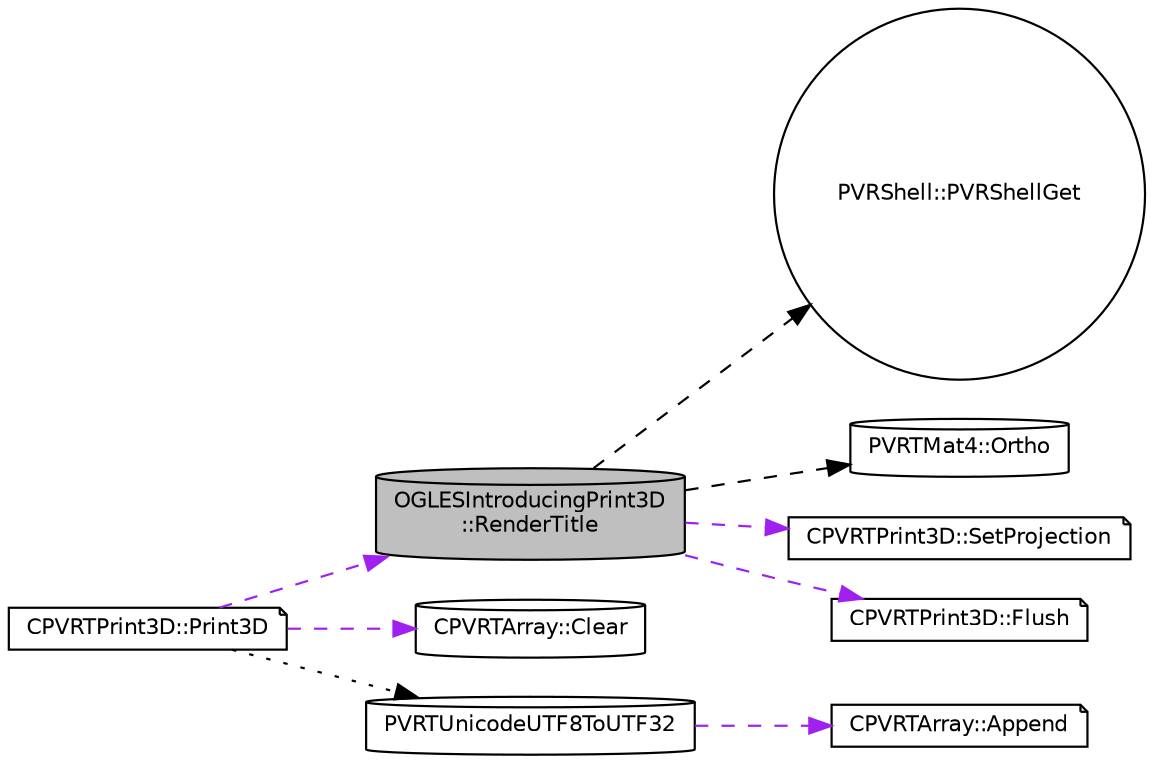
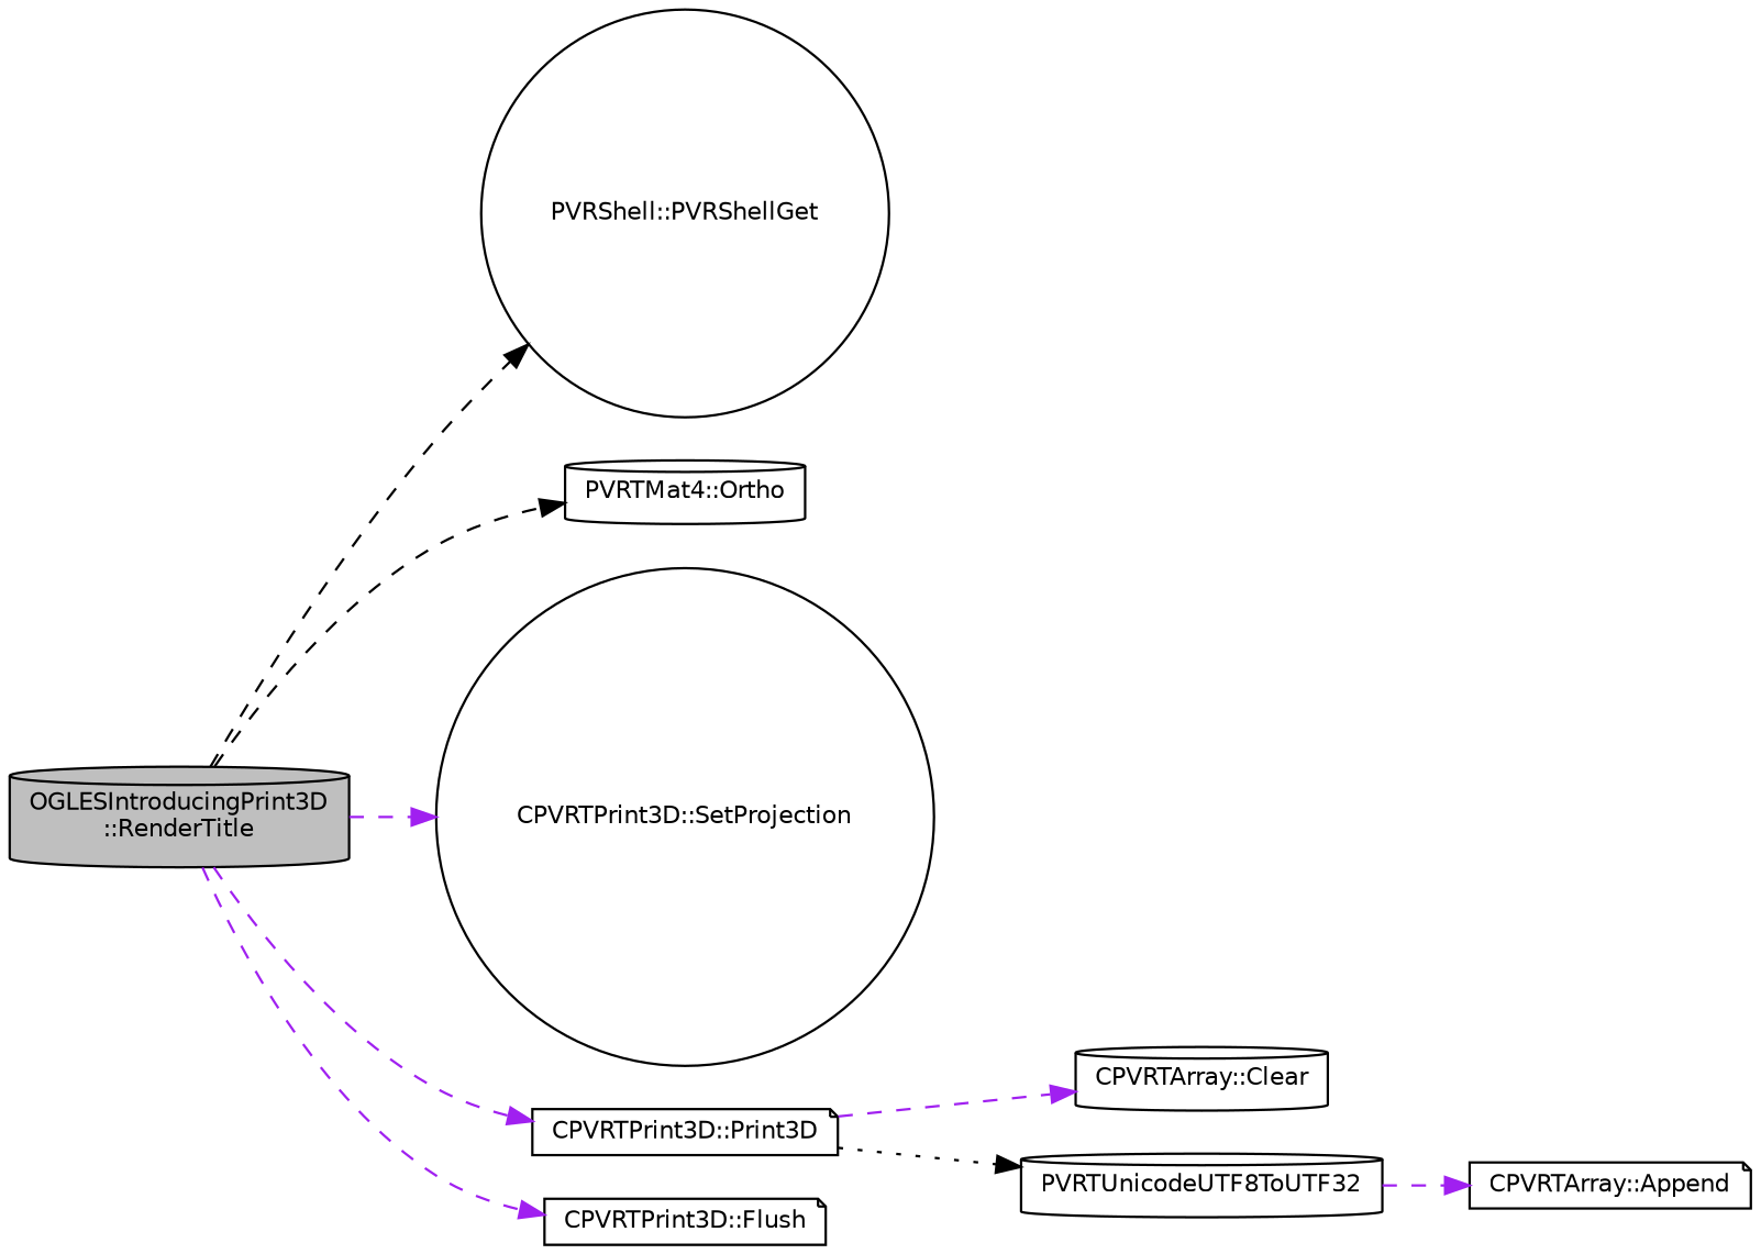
  digraph {
    rankdir=LR
    node [color=black fillcolor=white fontname=Helvetica fontsize=10 shape=cylinder style=filled]
    edge [color=purple fontname=Helvetica fontsize=10 labelfontname=Helvetica labelfontsize=10 style=dashed]
    n1 [fillcolor=grey75 fontcolor=black height=0.2 label="OGLESIntroducingPrint3D\l::RenderTitle" width=0.4]
    n2 [height=0.2 label="PVRShell::PVRShellGet" shape=circle width=0.4]
    n3 [height=0.2 label="PVRTMat4::Ortho" width=0.4]
-   n4 [height=0.2 label="CPVRTPrint3D::SetProjection" shape=note width=0.4]
+   n4 [height=0.2 label="CPVRTPrint3D::SetProjection" shape=circle width=0.4]
    n5 [height=0.2 label="CPVRTPrint3D::Print3D" shape=note width=0.4]
    n6 [height=0.2 label="CPVRTPrint3D::Flush" shape=note width=0.4]
    n7 [height=0.2 label="CPVRTArray::Clear" width=0.4]
    n8 [height=0.2 label=PVRTUnicodeUTF8ToUTF32 width=0.4]
    n9 [height=0.2 label="CPVRTArray::Append" shape=note width=0.4]
    n1 -> n2 [color=black]
    n1 -> n3 [color=black]
    n1 -> n4
-   n5 -> n1
+   n1 -> n5
    n1 -> n6
    n5 -> n7
    n5 -> n8 [color=black style=dotted]
    n8 -> n9
  }
